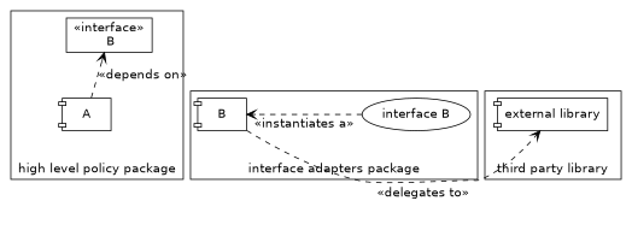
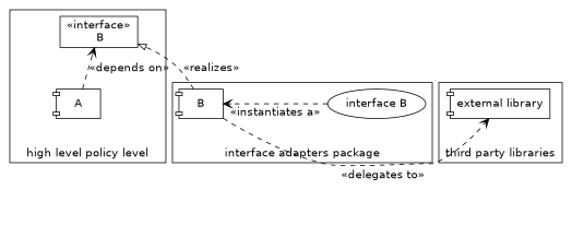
  digraph {
    fontname="DejaVu Sans"
    rankdir=BT
    node [fontname="DejaVu Sans" shape=component]
    edge [arrowhead=vee fontname="DejaVu Sans" style=dashed]
    n1 [label=A]
    n2 [label="«interface»\n B" shape=rectangle]
    n3 [label="interface B" shape=""]
    n4 [label=B]
    n5 [label="external library"]
    subgraph cluster_1 {
-     label="high level policy package"
+     label="high level policy level"
      n1
      n2
    }
    subgraph cluster_2 {
      label="interface adapters package"
      n3
      n4
    }
    subgraph cluster_3 {
-     label="third party library"
+     label="third party libraries"
      n5
    }
    n1 -> n2 [label="«depends on»"]
    n3 -> n4 [constraint=false label="«instantiates a»"]
+   n4 -> n2 [arrowhead=onormal label="«realizes»"]
    n4 -> n5 [constraint=false label="«delegates to»"]
  }
